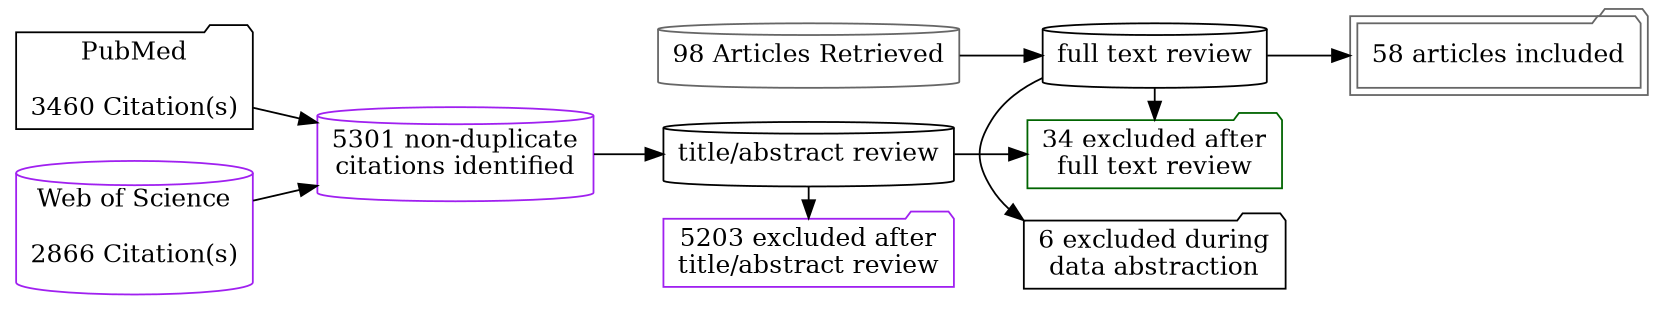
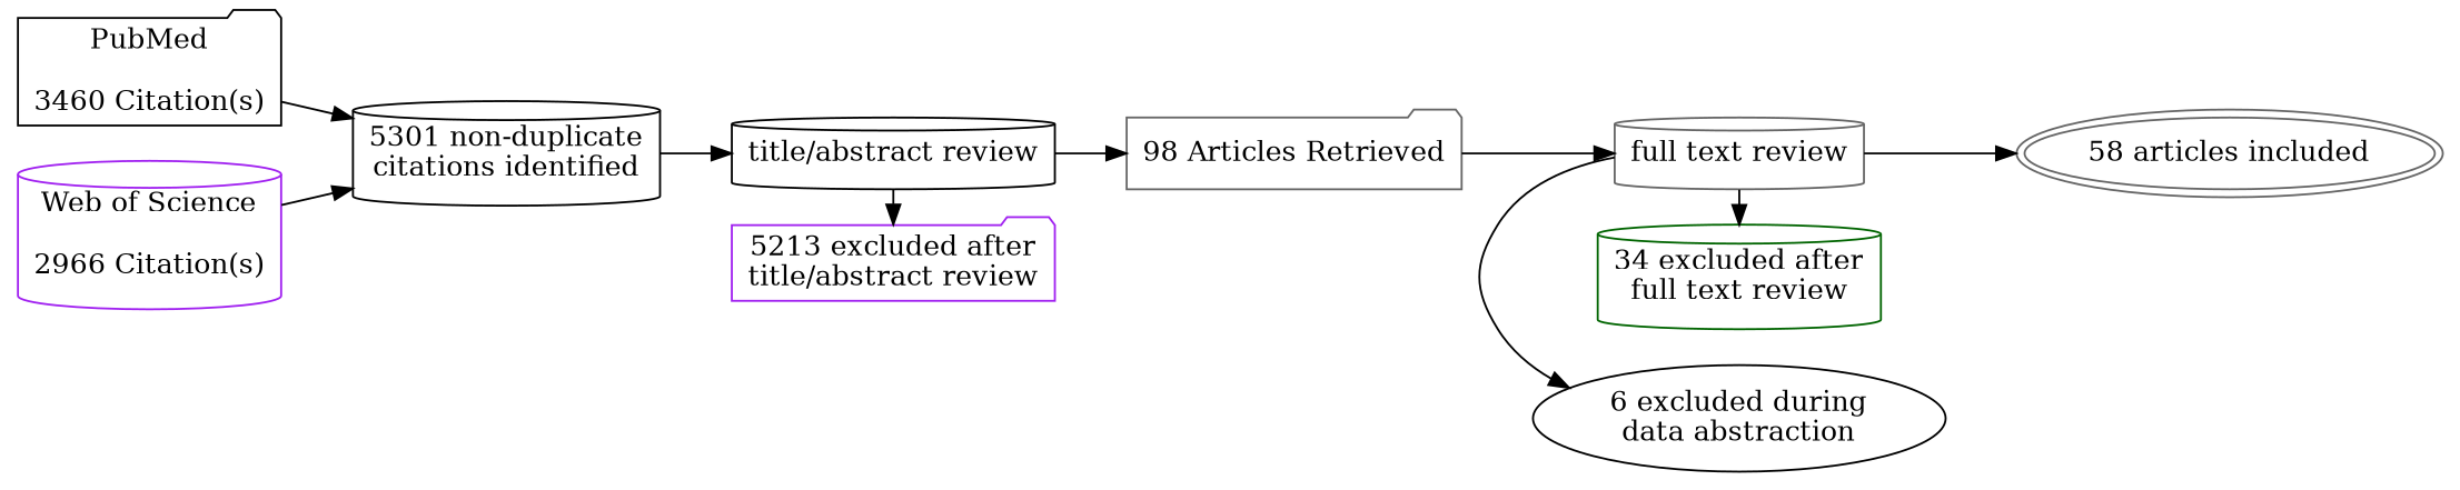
  digraph {
    rankdir=LR
    node [color=black shape=cylinder]
    n1 [label="title/abstract review"]
-   n2 [color=purple label="5203 excluded after\ntitle/abstract review" shape=folder]
-   n3 [label="full text review"]
-   n4 [label="6 excluded during\ndata abstraction" shape=folder]
-   n5 [color=darkgreen label="34 excluded after\nfull text review" shape=folder]
-   n6 [color=gray40 label="98 Articles Retrieved"]
-   n7 [color=gray40 label="58 articles included" peripheries=2 shape=folder]
+   n2 [color=purple label="5213 excluded after\ntitle/abstract review" shape=folder]
+   n3 [color=gray40 label="full text review"]
+   n4 [label="6 excluded during\ndata abstraction" shape=ellipse]
+   n5 [color=darkgreen label="34 excluded after\nfull text review"]
+   n6 [color=gray40 label="98 Articles Retrieved" shape=folder]
+   n7 [color=gray40 label="58 articles included" peripheries=2 shape=ellipse]
    n8 [label="PubMed\n\n3460 Citation(s)" shape=folder]
-   n9 [color=purple label="5301 non-duplicate\ncitations identified"]
-   n10 [color=purple label="Web of Science\n\n2866 Citation(s)"]
+   n9 [label="5301 non-duplicate\ncitations identified"]
+   n10 [color=purple label="Web of Science\n\n2966 Citation(s)"]
    subgraph sub_1 {
      rank=same
      n1
      n2
    }
    subgraph sub_2 {
      rank=same
      n3
      n4
      n5
    }
    n1 -> n2
-   n1 -> n5
+   n1 -> n6
    n3 -> n4
    n3 -> n5
    n3 -> n7
    n6 -> n3
    n8 -> n9
    n9 -> n1
    n10 -> n9
  }
